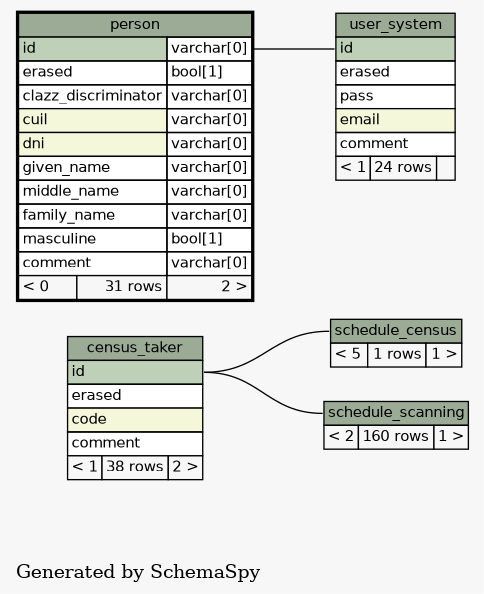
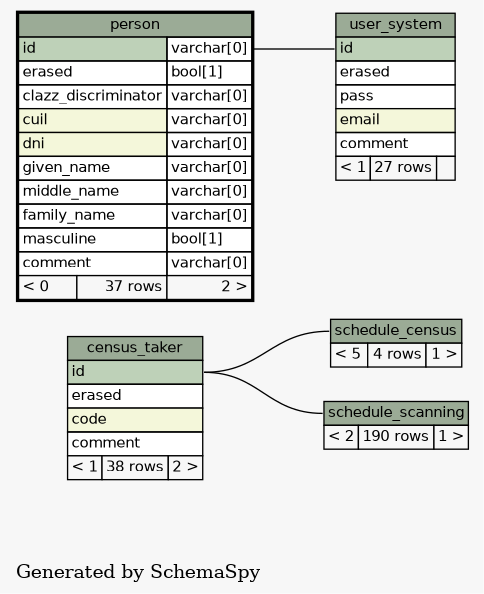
  digraph {
    bgcolor="#f7f7f7"
    label="\nGenerated by SchemaSpy"
    labeljust=l
    rankdir=RL
    node [fontname=Helvetica fontsize=11 shape=plaintext]
    edge [arrowhead=none arrowsize=0.8 arrowtail=crowtee headport="id:e"]
    n1 [label=<     <TABLE BORDER="0" CELLBORDER="1" CELLSPACING="0" BGCOLOR="#ffffff">       <TR><TD PORT="census_taker.heading" COLSPAN="3" BGCOLOR="#9bab96" ALIGN="CENTER">census_taker</TD></TR>       <TR><TD PORT="id" COLSPAN="3" BGCOLOR="#bed1b8" ALIGN="LEFT">id</TD></TR>       <TR><TD PORT="erased" COLSPAN="3" ALIGN="LEFT">erased</TD></TR>       <TR><TD PORT="code" COLSPAN="3" BGCOLOR="#f4f7da" ALIGN="LEFT">code</TD></TR>       <TR><TD PORT="comment" COLSPAN="3" ALIGN="LEFT">comment</TD></TR>       <TR><TD ALIGN="LEFT" BGCOLOR="#f7f7f7">&lt; 1</TD><TD ALIGN="RIGHT" BGCOLOR="#f7f7f7">38 rows</TD><TD ALIGN="RIGHT" BGCOLOR="#f7f7f7">2 &gt;</TD></TR>     </TABLE>>]
-   n2 [label=<     <TABLE BORDER="2" CELLBORDER="1" CELLSPACING="0" BGCOLOR="#ffffff">       <TR><TD PORT="person.heading" COLSPAN="3" BGCOLOR="#9bab96" ALIGN="CENTER">person</TD></TR>       <TR><TD PORT="id" COLSPAN="2" BGCOLOR="#bed1b8" ALIGN="LEFT">id</TD><TD PORT="id.type" ALIGN="LEFT">varchar[0]</TD></TR>       <TR><TD PORT="erased" COLSPAN="2" ALIGN="LEFT">erased</TD><TD PORT="erased.type" ALIGN="LEFT">bool[1]</TD></TR>       <TR><TD PORT="clazz_discriminator" COLSPAN="2" ALIGN="LEFT">clazz_discriminator</TD><TD PORT="clazz_discriminator.type" ALIGN="LEFT">varchar[0]</TD></TR>       <TR><TD PORT="cuil" COLSPAN="2" BGCOLOR="#f4f7da" ALIGN="LEFT">cuil</TD><TD PORT="cuil.type" ALIGN="LEFT">varchar[0]</TD></TR>       <TR><TD PORT="dni" COLSPAN="2" BGCOLOR="#f4f7da" ALIGN="LEFT">dni</TD><TD PORT="dni.type" ALIGN="LEFT">varchar[0]</TD></TR>       <TR><TD PORT="given_name" COLSPAN="2" ALIGN="LEFT">given_name</TD><TD PORT="given_name.type" ALIGN="LEFT">varchar[0]</TD></TR>       <TR><TD PORT="middle_name" COLSPAN="2" ALIGN="LEFT">middle_name</TD><TD PORT="middle_name.type" ALIGN="LEFT">varchar[0]</TD></TR>       <TR><TD PORT="family_name" COLSPAN="2" ALIGN="LEFT">family_name</TD><TD PORT="family_name.type" ALIGN="LEFT">varchar[0]</TD></TR>       <TR><TD PORT="masculine" COLSPAN="2" ALIGN="LEFT">masculine</TD><TD PORT="masculine.type" ALIGN="LEFT">bool[1]</TD></TR>       <TR><TD PORT="comment" COLSPAN="2" ALIGN="LEFT">comment</TD><TD PORT="comment.type" ALIGN="LEFT">varchar[0]</TD></TR>       <TR><TD ALIGN="LEFT" BGCOLOR="#f7f7f7">&lt; 0</TD><TD ALIGN="RIGHT" BGCOLOR="#f7f7f7">31 rows</TD><TD ALIGN="RIGHT" BGCOLOR="#f7f7f7">2 &gt;</TD></TR>     </TABLE>>]
-   n3 [label=<     <TABLE BORDER="0" CELLBORDER="1" CELLSPACING="0" BGCOLOR="#ffffff">       <TR><TD PORT="schedule_census.heading" COLSPAN="3" BGCOLOR="#9bab96" ALIGN="CENTER">schedule_census</TD></TR>       <TR><TD ALIGN="LEFT" BGCOLOR="#f7f7f7">&lt; 5</TD><TD ALIGN="RIGHT" BGCOLOR="#f7f7f7">1 rows</TD><TD ALIGN="RIGHT" BGCOLOR="#f7f7f7">1 &gt;</TD></TR>     </TABLE>>]
-   n4 [label=<     <TABLE BORDER="0" CELLBORDER="1" CELLSPACING="0" BGCOLOR="#ffffff">       <TR><TD PORT="schedule_scanning.heading" COLSPAN="3" BGCOLOR="#9bab96" ALIGN="CENTER">schedule_scanning</TD></TR>       <TR><TD ALIGN="LEFT" BGCOLOR="#f7f7f7">&lt; 2</TD><TD ALIGN="RIGHT" BGCOLOR="#f7f7f7">160 rows</TD><TD ALIGN="RIGHT" BGCOLOR="#f7f7f7">1 &gt;</TD></TR>     </TABLE>>]
-   n5 [label=<     <TABLE BORDER="0" CELLBORDER="1" CELLSPACING="0" BGCOLOR="#ffffff">       <TR><TD PORT="user_system.heading" COLSPAN="3" BGCOLOR="#9bab96" ALIGN="CENTER">user_system</TD></TR>       <TR><TD PORT="id" COLSPAN="3" BGCOLOR="#bed1b8" ALIGN="LEFT">id</TD></TR>       <TR><TD PORT="erased" COLSPAN="3" ALIGN="LEFT">erased</TD></TR>       <TR><TD PORT="pass" COLSPAN="3" ALIGN="LEFT">pass</TD></TR>       <TR><TD PORT="email" COLSPAN="3" BGCOLOR="#f4f7da" ALIGN="LEFT">email</TD></TR>       <TR><TD PORT="comment" COLSPAN="3" ALIGN="LEFT">comment</TD></TR>       <TR><TD ALIGN="LEFT" BGCOLOR="#f7f7f7">&lt; 1</TD><TD ALIGN="RIGHT" BGCOLOR="#f7f7f7">24 rows</TD><TD ALIGN="RIGHT" BGCOLOR="#f7f7f7">  </TD></TR>     </TABLE>>]
+   n2 [label=<     <TABLE BORDER="2" CELLBORDER="1" CELLSPACING="0" BGCOLOR="#ffffff">       <TR><TD PORT="person.heading" COLSPAN="3" BGCOLOR="#9bab96" ALIGN="CENTER">person</TD></TR>       <TR><TD PORT="id" COLSPAN="2" BGCOLOR="#bed1b8" ALIGN="LEFT">id</TD><TD PORT="id.type" ALIGN="LEFT">varchar[0]</TD></TR>       <TR><TD PORT="erased" COLSPAN="2" ALIGN="LEFT">erased</TD><TD PORT="erased.type" ALIGN="LEFT">bool[1]</TD></TR>       <TR><TD PORT="clazz_discriminator" COLSPAN="2" ALIGN="LEFT">clazz_discriminator</TD><TD PORT="clazz_discriminator.type" ALIGN="LEFT">varchar[0]</TD></TR>       <TR><TD PORT="cuil" COLSPAN="2" BGCOLOR="#f4f7da" ALIGN="LEFT">cuil</TD><TD PORT="cuil.type" ALIGN="LEFT">varchar[0]</TD></TR>       <TR><TD PORT="dni" COLSPAN="2" BGCOLOR="#f4f7da" ALIGN="LEFT">dni</TD><TD PORT="dni.type" ALIGN="LEFT">varchar[0]</TD></TR>       <TR><TD PORT="given_name" COLSPAN="2" ALIGN="LEFT">given_name</TD><TD PORT="given_name.type" ALIGN="LEFT">varchar[0]</TD></TR>       <TR><TD PORT="middle_name" COLSPAN="2" ALIGN="LEFT">middle_name</TD><TD PORT="middle_name.type" ALIGN="LEFT">varchar[0]</TD></TR>       <TR><TD PORT="family_name" COLSPAN="2" ALIGN="LEFT">family_name</TD><TD PORT="family_name.type" ALIGN="LEFT">varchar[0]</TD></TR>       <TR><TD PORT="masculine" COLSPAN="2" ALIGN="LEFT">masculine</TD><TD PORT="masculine.type" ALIGN="LEFT">bool[1]</TD></TR>       <TR><TD PORT="comment" COLSPAN="2" ALIGN="LEFT">comment</TD><TD PORT="comment.type" ALIGN="LEFT">varchar[0]</TD></TR>       <TR><TD ALIGN="LEFT" BGCOLOR="#f7f7f7">&lt; 0</TD><TD ALIGN="RIGHT" BGCOLOR="#f7f7f7">37 rows</TD><TD ALIGN="RIGHT" BGCOLOR="#f7f7f7">2 &gt;</TD></TR>     </TABLE>>]
+   n3 [label=<     <TABLE BORDER="0" CELLBORDER="1" CELLSPACING="0" BGCOLOR="#ffffff">       <TR><TD PORT="schedule_census.heading" COLSPAN="3" BGCOLOR="#9bab96" ALIGN="CENTER">schedule_census</TD></TR>       <TR><TD ALIGN="LEFT" BGCOLOR="#f7f7f7">&lt; 5</TD><TD ALIGN="RIGHT" BGCOLOR="#f7f7f7">4 rows</TD><TD ALIGN="RIGHT" BGCOLOR="#f7f7f7">1 &gt;</TD></TR>     </TABLE>>]
+   n4 [label=<     <TABLE BORDER="0" CELLBORDER="1" CELLSPACING="0" BGCOLOR="#ffffff">       <TR><TD PORT="schedule_scanning.heading" COLSPAN="3" BGCOLOR="#9bab96" ALIGN="CENTER">schedule_scanning</TD></TR>       <TR><TD ALIGN="LEFT" BGCOLOR="#f7f7f7">&lt; 2</TD><TD ALIGN="RIGHT" BGCOLOR="#f7f7f7">190 rows</TD><TD ALIGN="RIGHT" BGCOLOR="#f7f7f7">1 &gt;</TD></TR>     </TABLE>>]
+   n5 [label=<     <TABLE BORDER="0" CELLBORDER="1" CELLSPACING="0" BGCOLOR="#ffffff">       <TR><TD PORT="user_system.heading" COLSPAN="3" BGCOLOR="#9bab96" ALIGN="CENTER">user_system</TD></TR>       <TR><TD PORT="id" COLSPAN="3" BGCOLOR="#bed1b8" ALIGN="LEFT">id</TD></TR>       <TR><TD PORT="erased" COLSPAN="3" ALIGN="LEFT">erased</TD></TR>       <TR><TD PORT="pass" COLSPAN="3" ALIGN="LEFT">pass</TD></TR>       <TR><TD PORT="email" COLSPAN="3" BGCOLOR="#f4f7da" ALIGN="LEFT">email</TD></TR>       <TR><TD PORT="comment" COLSPAN="3" ALIGN="LEFT">comment</TD></TR>       <TR><TD ALIGN="LEFT" BGCOLOR="#f7f7f7">&lt; 1</TD><TD ALIGN="RIGHT" BGCOLOR="#f7f7f7">27 rows</TD><TD ALIGN="RIGHT" BGCOLOR="#f7f7f7">  </TD></TR>     </TABLE>>]
    n3 -> n1 [tailport="schedule_census.heading:w"]
    n4 -> n1 [tailport="schedule_scanning.heading:w"]
    n5 -> n2 [arrowtail=tee headport="id.type:e" tailport="id:w"]
  }
